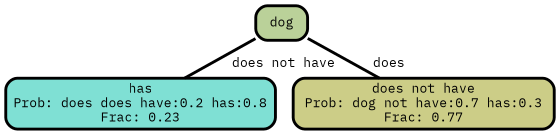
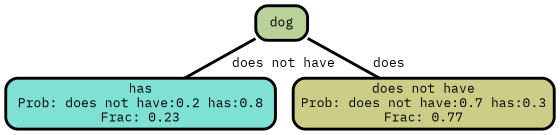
  graph {
    fontname="IBM Plex Mono"
    ranksep="0 equally"
    splines=straight
    node [color=black fontcolor=black fontname="IBM Plex Mono" penwidth=3 shape=box style="filled, rounded"]
    edge [color=black fontname="IBM Plex Mono" penwidth=3]
-   n1 [fillcolor="#7fe0d4" label="has\nProb: does does have:0.2 has:0.8\nFrac: 0.23"]
+   n1 [fillcolor="#7fe0d4" label="has\nProb: does not have:0.2 has:0.8\nFrac: 0.23"]
    n2 [fillcolor="#bad199" label=dog]
-   n3 [fillcolor="#cccd87" label="does not have\nProb: dog not have:0.7 has:0.3\nFrac: 0.77"]
+   n3 [fillcolor="#cccd87" label="does not have\nProb: does not have:0.7 has:0.3\nFrac: 0.77"]
    subgraph sub_1 {
      rank=same
    }
    n2 -- n1 [label=" does not have"]
    n2 -- n3 [label=" does"]
  }
